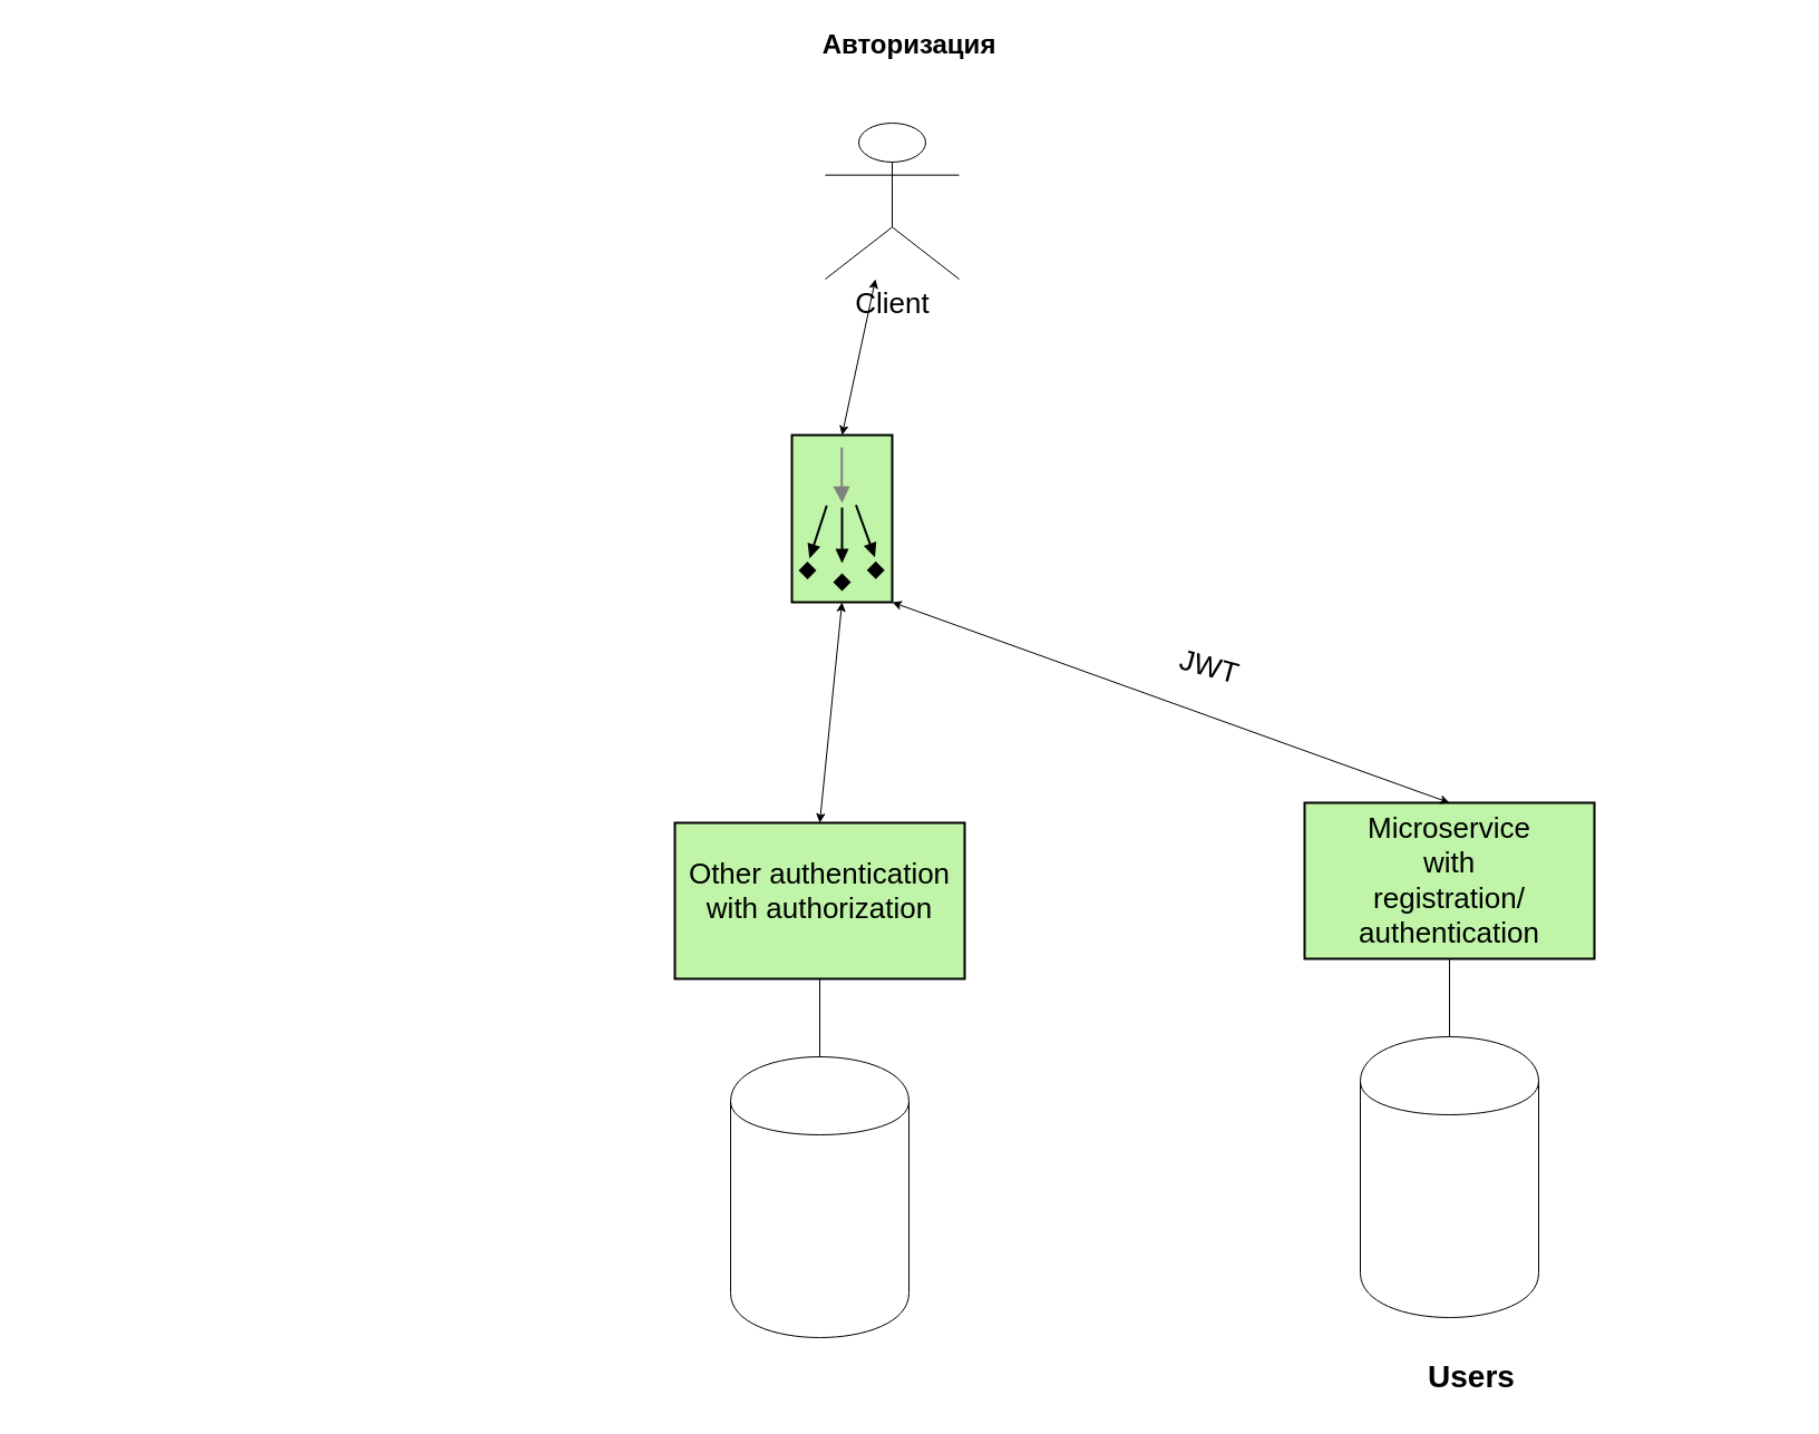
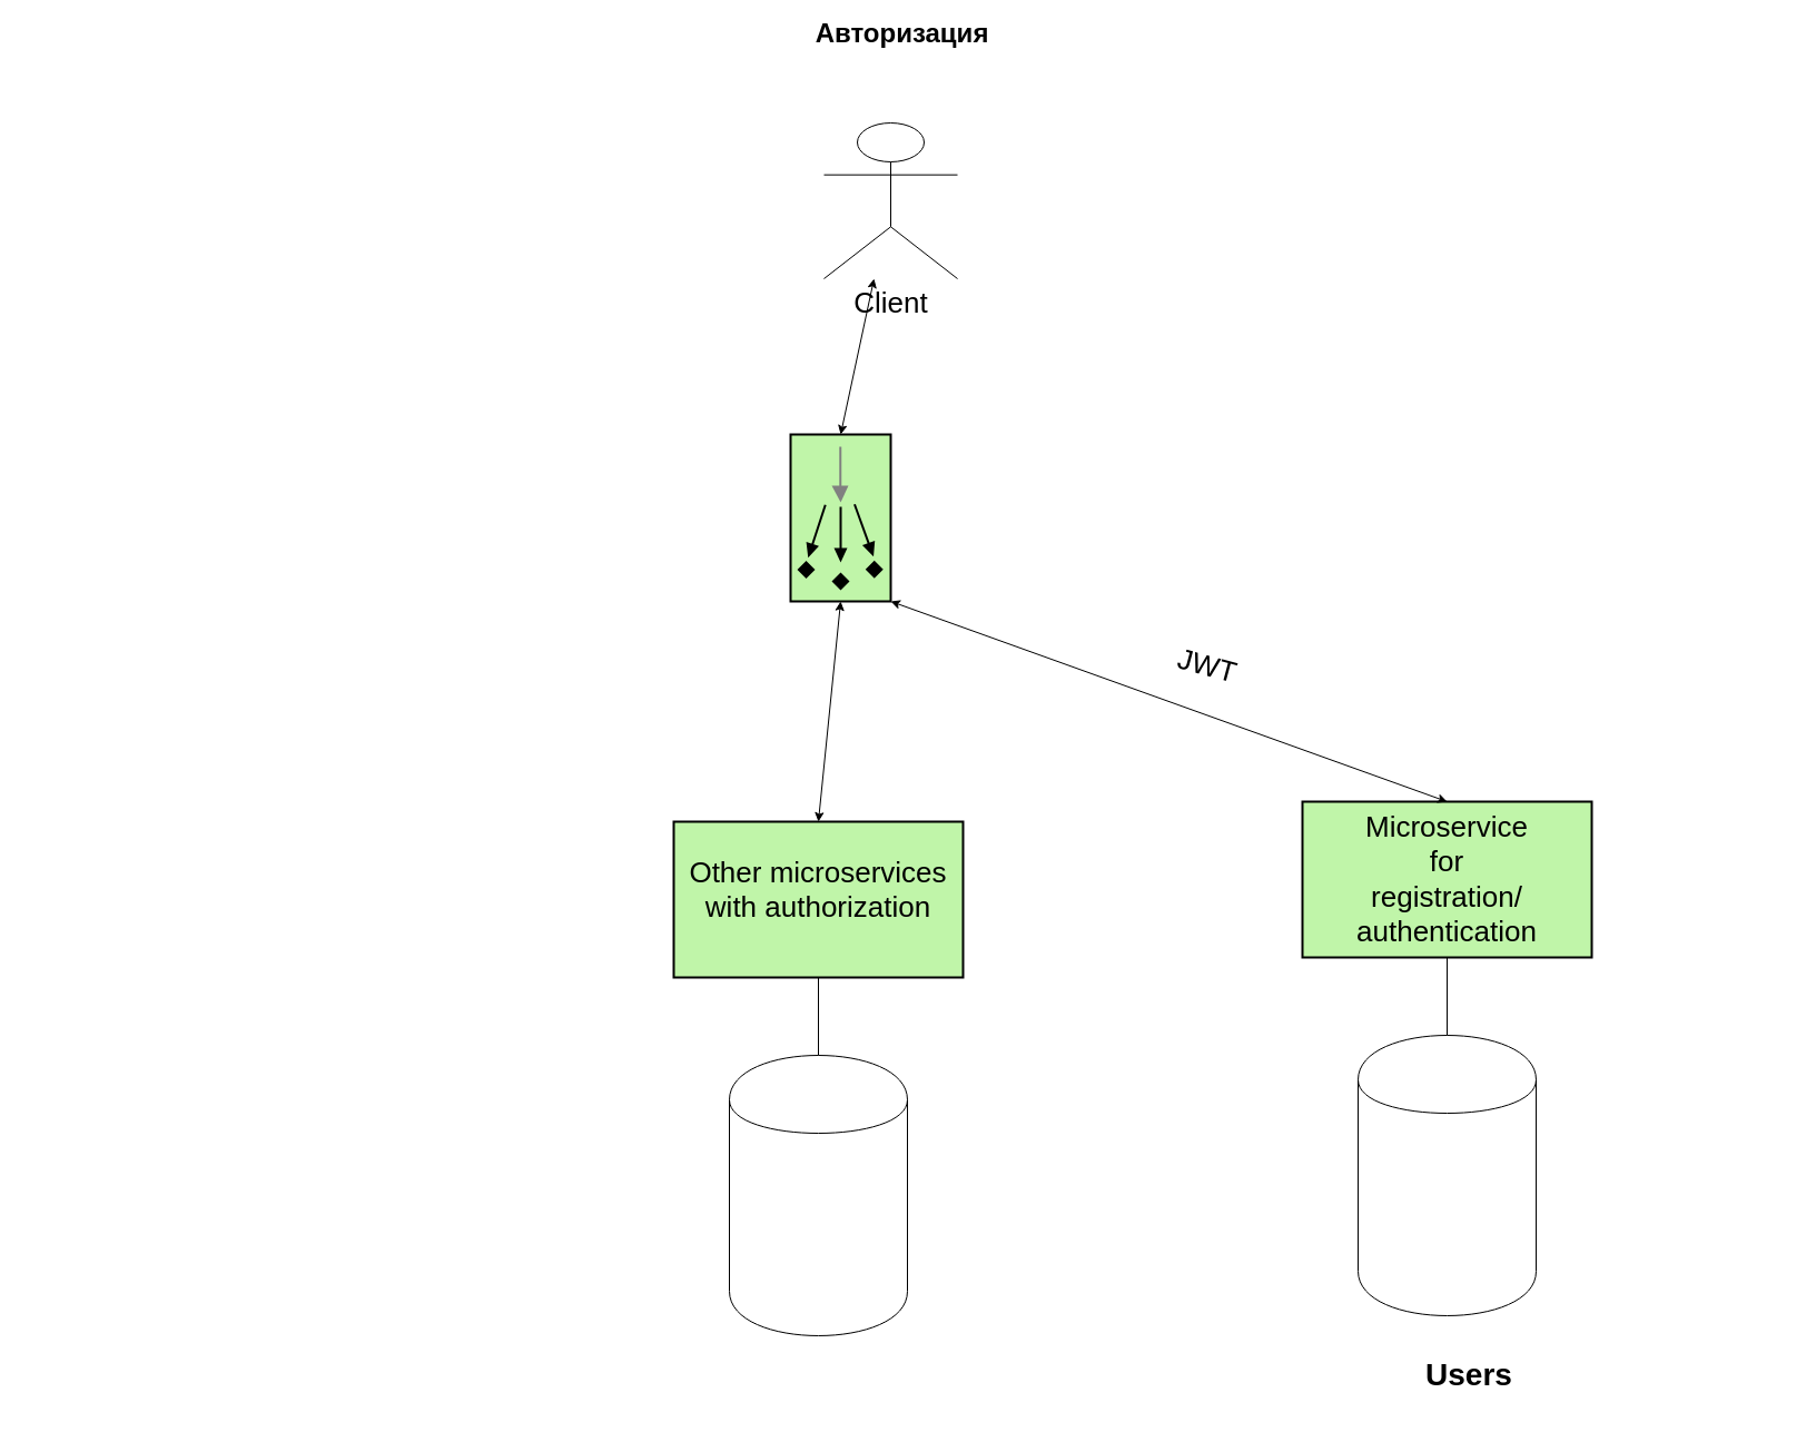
  <mxCell id="0" style=";html=1;" />
  <mxCell id="1" style=";html=1;" parent="0" />
- <mxCell id="2" value="Авторизация" style="text;strokeColor=none;fillColor=none;html=1;fontSize=24;fontStyle=1;verticalAlign=middle;align=center;" parent="1" vertex="1"><mxGeometry x="20" y="20" width="1590" height="40" as="geometry" /></mxCell>
+ <mxCell id="2" value="Авторизация" style="text;strokeColor=none;fillColor=none;html=1;fontSize=24;fontStyle=1;verticalAlign=middle;align=center;" parent="1" vertex="1"><mxGeometry x="15" y="10" width="1590" height="40" as="geometry" /></mxCell>
  <mxCell id="3" value="" style="shape=cylinder;whiteSpace=wrap;html=1;boundedLbl=1;backgroundOutline=1;" vertex="1" parent="1"><mxGeometry x="1220" y="930" width="160" height="252" as="geometry" /></mxCell>
  <mxCell id="4" value="&lt;h2 style=&quot;font-size: 28px&quot;&gt;&lt;font style=&quot;font-size: 28px&quot;&gt;Users&lt;/font&gt;&lt;/h2&gt;" style="text;html=1;strokeColor=none;fillColor=none;align=center;verticalAlign=middle;whiteSpace=wrap;rounded=0;" vertex="1" parent="1"><mxGeometry x="1235" y="1205" width="170" height="60" as="geometry" /></mxCell>
  <mxCell id="5" value="" style="fillColor=#c0f5a9;dashed=0;outlineConnect=0;strokeWidth=2;strokeColor=#000000;html=1;align=center;fontSize=8;verticalLabelPosition=bottom;verticalAlign=top;shape=mxgraph.eip.competing_consumers;rotation=90;" vertex="1" parent="1"><mxGeometry x="680" y="420" width="150" height="90" as="geometry" /></mxCell>
  <mxCell id="6" value="" style="strokeWidth=2;dashed=0;align=center;fontSize=8;shape=rect;fillColor=#c0f5a9;strokeColor=#000000;verticalLabelPosition=bottom;verticalAlign=top;" vertex="1" parent="1"><mxGeometry x="1170" y="720" width="260" height="140" as="geometry" /></mxCell>
  <mxCell id="7" value="" style="endArrow=none;html=1;entryX=0.5;entryY=1;entryDx=0;entryDy=0;exitX=0.5;exitY=0;exitDx=0;exitDy=0;" edge="1" parent="1" source="3" target="6"><mxGeometry width="50" height="50" relative="1" as="geometry"><mxPoint x="1275" y="924" as="sourcePoint" /><mxPoint x="1325" y="874" as="targetPoint" /></mxGeometry></mxCell>
- <mxCell id="8" value="&lt;div style=&quot;font-size: 26px&quot;&gt;&lt;font style=&quot;font-size: 26px&quot;&gt;Microservice&lt;/font&gt;&lt;/div&gt;&lt;div style=&quot;font-size: 26px&quot;&gt;&lt;font style=&quot;font-size: 26px&quot;&gt;with&lt;/font&gt;&lt;/div&gt;&lt;div style=&quot;font-size: 26px&quot;&gt;&lt;font style=&quot;font-size: 26px&quot;&gt;registration/&lt;/font&gt;&lt;/div&gt;&lt;div style=&quot;font-size: 26px&quot;&gt;&lt;font style=&quot;font-size: 26px&quot;&gt;authentication&lt;/font&gt;&lt;br&gt;&lt;/div&gt;" style="text;html=1;strokeColor=none;fillColor=none;align=center;verticalAlign=middle;whiteSpace=wrap;rounded=0;" vertex="1" parent="1"><mxGeometry x="1165" y="745" width="270" height="90" as="geometry" /></mxCell>
+ <mxCell id="8" value="&lt;div style=&quot;font-size: 26px&quot;&gt;&lt;font style=&quot;font-size: 26px&quot;&gt;Microservice&lt;/font&gt;&lt;/div&gt;&lt;div style=&quot;font-size: 26px&quot;&gt;&lt;font style=&quot;font-size: 26px&quot;&gt;for&lt;/font&gt;&lt;/div&gt;&lt;div style=&quot;font-size: 26px&quot;&gt;&lt;font style=&quot;font-size: 26px&quot;&gt;registration/&lt;/font&gt;&lt;/div&gt;&lt;div style=&quot;font-size: 26px&quot;&gt;&lt;font style=&quot;font-size: 26px&quot;&gt;authentication&lt;/font&gt;&lt;br&gt;&lt;/div&gt;" style="text;html=1;strokeColor=none;fillColor=none;align=center;verticalAlign=middle;whiteSpace=wrap;rounded=0;" vertex="1" parent="1"><mxGeometry x="1165" y="745" width="270" height="90" as="geometry" /></mxCell>
  <mxCell id="9" value="" style="endArrow=classic;startArrow=classic;html=1;exitX=0.5;exitY=0;exitDx=0;exitDy=0;entryX=1;entryY=0;entryDx=0;entryDy=0;entryPerimeter=0;" edge="1" parent="1" source="6" target="5"><mxGeometry width="50" height="50" relative="1" as="geometry"><mxPoint x="910" y="700" as="sourcePoint" /><mxPoint x="960" y="650" as="targetPoint" /></mxGeometry></mxCell>
  <mxCell id="10" value="&lt;div&gt;&lt;font style=&quot;font-size: 26px&quot;&gt;Client&lt;/font&gt;&lt;/div&gt;" style="shape=umlActor;verticalLabelPosition=bottom;labelBackgroundColor=#ffffff;verticalAlign=top;html=1;outlineConnect=0;" vertex="1" parent="1"><mxGeometry x="740" y="110" width="120" height="140" as="geometry" /></mxCell>
  <mxCell id="11" value="" style="endArrow=classic;startArrow=classic;html=1;exitX=0;exitY=0.5;exitDx=0;exitDy=0;exitPerimeter=0;" edge="1" parent="1" source="5" target="10"><mxGeometry width="50" height="50" relative="1" as="geometry"><mxPoint x="510" y="745" as="sourcePoint" /><mxPoint x="560" y="695" as="targetPoint" /><Array as="points" /></mxGeometry></mxCell>
  <mxCell id="12" value="" style="shape=cylinder;whiteSpace=wrap;html=1;boundedLbl=1;backgroundOutline=1;" vertex="1" parent="1"><mxGeometry x="655" y="948" width="160" height="252" as="geometry" /></mxCell>
  <mxCell id="13" value="" style="strokeWidth=2;dashed=0;align=center;fontSize=8;shape=rect;fillColor=#c0f5a9;strokeColor=#000000;verticalLabelPosition=bottom;verticalAlign=top;" vertex="1" parent="1"><mxGeometry x="605" y="738" width="260" height="140" as="geometry" /></mxCell>
  <mxCell id="14" value="" style="endArrow=none;html=1;entryX=0.5;entryY=1;entryDx=0;entryDy=0;exitX=0.5;exitY=0;exitDx=0;exitDy=0;" edge="1" parent="1" source="12" target="13"><mxGeometry width="50" height="50" relative="1" as="geometry"><mxPoint x="710" y="942" as="sourcePoint" /><mxPoint x="760" y="892" as="targetPoint" /></mxGeometry></mxCell>
- <mxCell id="15" value="&lt;div style=&quot;font-size: 26px&quot;&gt;&lt;font style=&quot;font-size: 26px&quot;&gt;Other authentication&lt;/font&gt;&lt;/div&gt;&lt;div style=&quot;font-size: 26px&quot;&gt;&lt;font style=&quot;font-size: 26px&quot;&gt;with authorization&lt;br&gt;&lt;/font&gt;&lt;/div&gt;&lt;font style=&quot;font-size: 26px&quot;&gt;&lt;br&gt;&lt;/font&gt;" style="text;html=1;strokeColor=none;fillColor=none;align=center;verticalAlign=middle;whiteSpace=wrap;rounded=0;" vertex="1" parent="1"><mxGeometry x="600" y="770" width="270" height="90" as="geometry" /></mxCell>
+ <mxCell id="15" value="&lt;div style=&quot;font-size: 26px&quot;&gt;&lt;font style=&quot;font-size: 26px&quot;&gt;Other microservices&lt;/font&gt;&lt;/div&gt;&lt;div style=&quot;font-size: 26px&quot;&gt;&lt;font style=&quot;font-size: 26px&quot;&gt;with authorization&lt;br&gt;&lt;/font&gt;&lt;/div&gt;&lt;font style=&quot;font-size: 26px&quot;&gt;&lt;br&gt;&lt;/font&gt;" style="text;html=1;strokeColor=none;fillColor=none;align=center;verticalAlign=middle;whiteSpace=wrap;rounded=0;" vertex="1" parent="1"><mxGeometry x="600" y="770" width="270" height="90" as="geometry" /></mxCell>
  <mxCell id="16" value="" style="endArrow=classic;startArrow=classic;html=1;entryX=1;entryY=0.5;entryDx=0;entryDy=0;entryPerimeter=0;exitX=0.5;exitY=0;exitDx=0;exitDy=0;" edge="1" parent="1" source="13" target="5"><mxGeometry width="50" height="50" relative="1" as="geometry"><mxPoint x="480" y="650" as="sourcePoint" /><mxPoint x="530" y="600" as="targetPoint" /></mxGeometry></mxCell>
  <mxCell id="17" value="&lt;font style=&quot;font-size: 26px&quot;&gt;JWT&lt;/font&gt;" style="text;html=1;strokeColor=none;fillColor=none;align=center;verticalAlign=middle;whiteSpace=wrap;rounded=0;rotation=15;" vertex="1" parent="1"><mxGeometry x="1020" y="570" width="130" height="55" as="geometry" /></mxCell>
